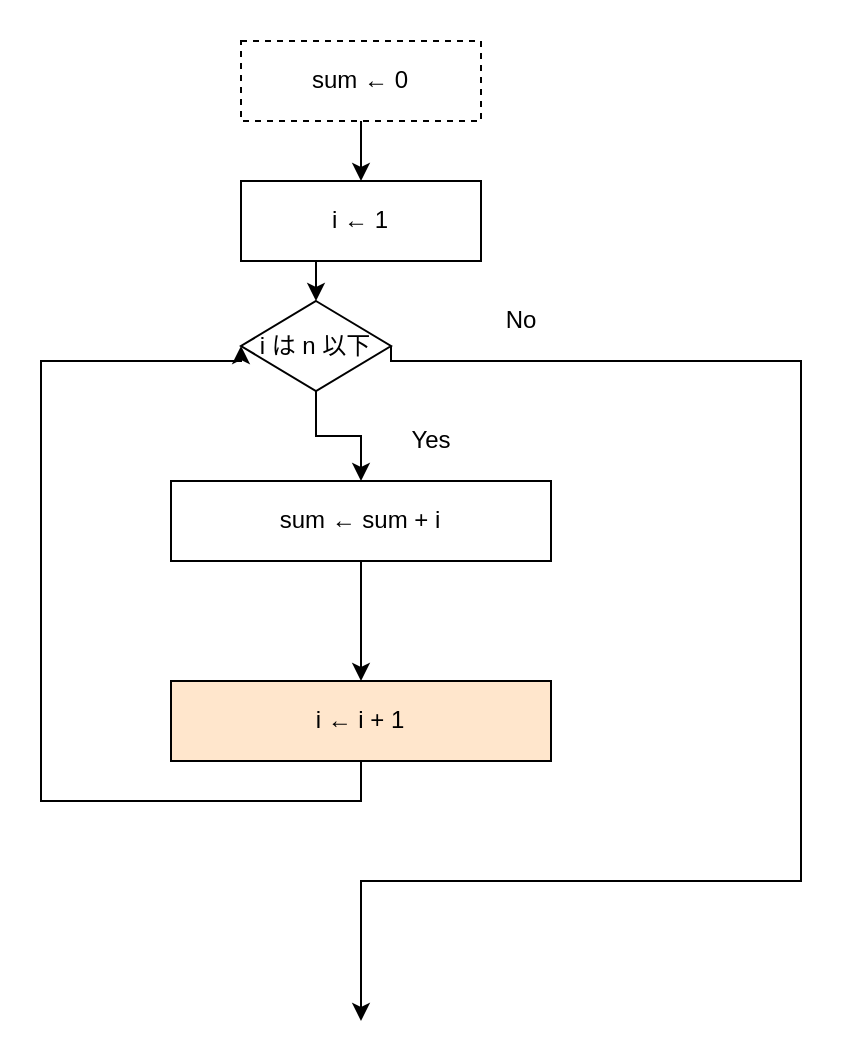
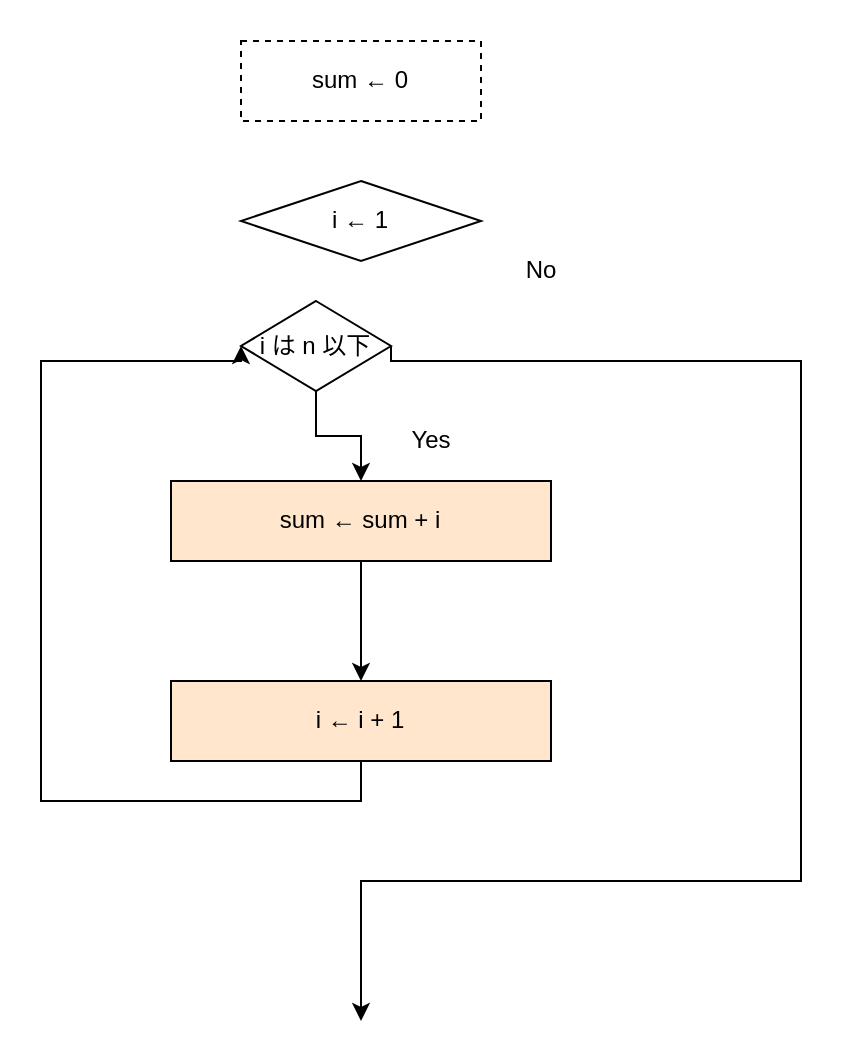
  <mxCell id="0" />
  <mxCell id="1" parent="0" />
- <mxCell id="2" style="edgeStyle=orthogonalEdgeStyle;rounded=0;orthogonalLoop=1;jettySize=auto;html=1;exitX=0.5;exitY=1;exitDx=0;exitDy=0;entryX=0.5;entryY=0;entryDx=0;entryDy=0;" parent="1" source="3" target="5" edge="1"><mxGeometry relative="1" as="geometry" /></mxCell>
  <mxCell id="3" value="sum ← 0" style="rounded=0;whiteSpace=wrap;html=1;dashed=1;" parent="1" vertex="1"><mxGeometry x="120" y="20" width="120" height="40" as="geometry" /></mxCell>
- <mxCell id="4" style="edgeStyle=orthogonalEdgeStyle;rounded=0;orthogonalLoop=1;jettySize=auto;html=1;exitX=0.5;exitY=1;exitDx=0;exitDy=0;entryX=0.5;entryY=0;entryDx=0;entryDy=0;" parent="1" source="5" target="8" edge="1"><mxGeometry relative="1" as="geometry" /></mxCell>
- <mxCell id="5" value="i ← 1" style="rounded=0;whiteSpace=wrap;html=1;" parent="1" vertex="1"><mxGeometry x="120" y="90" width="120" height="40" as="geometry" /></mxCell>
+ <mxCell id="5" value="i ← 1" style="rhombus;whiteSpace=wrap;html=1;" parent="1" vertex="1"><mxGeometry x="120" y="90" width="120" height="40" as="geometry" /></mxCell>
  <mxCell id="6" style="edgeStyle=orthogonalEdgeStyle;rounded=0;orthogonalLoop=1;jettySize=auto;html=1;exitX=0.5;exitY=1;exitDx=0;exitDy=0;entryX=0.5;entryY=0;entryDx=0;entryDy=0;" parent="1" source="8" target="10" edge="1"><mxGeometry relative="1" as="geometry" /></mxCell>
  <mxCell id="7" style="edgeStyle=orthogonalEdgeStyle;rounded=0;orthogonalLoop=1;jettySize=auto;html=1;exitX=1;exitY=0.5;exitDx=0;exitDy=0;" parent="1" source="8" edge="1"><mxGeometry relative="1" as="geometry"><mxPoint x="180" y="510" as="targetPoint" /><Array as="points"><mxPoint x="400" y="180" /><mxPoint x="400" y="440" /><mxPoint x="180" y="440" /></Array></mxGeometry></mxCell>
  <mxCell id="8" value="i は n 以下" style="rhombus;whiteSpace=wrap;html=1;" parent="1" vertex="1"><mxGeometry x="120" y="150" width="75" height="45" as="geometry" /></mxCell>
  <mxCell id="9" style="edgeStyle=orthogonalEdgeStyle;rounded=0;orthogonalLoop=1;jettySize=auto;html=1;exitX=0.5;exitY=1;exitDx=0;exitDy=0;entryX=0.5;entryY=0;entryDx=0;entryDy=0;" parent="1" source="10" target="13" edge="1"><mxGeometry relative="1" as="geometry" /></mxCell>
- <mxCell id="10" value="sum ← sum + i" style="rounded=0;whiteSpace=wrap;html=1;" parent="1" vertex="1"><mxGeometry x="85" y="240" width="190" height="40" as="geometry" /></mxCell>
+ <mxCell id="10" value="sum ← sum + i" style="rounded=0;whiteSpace=wrap;html=1;fillColor=#ffe6cc;" parent="1" vertex="1"><mxGeometry x="85" y="240" width="190" height="40" as="geometry" /></mxCell>
  <mxCell id="11" value="Yes" style="text;html=1;align=center;verticalAlign=middle;resizable=0;points=[];autosize=1;" parent="1" vertex="1"><mxGeometry x="200" y="210" width="30" height="20" as="geometry" /></mxCell>
  <mxCell id="12" style="edgeStyle=orthogonalEdgeStyle;rounded=0;orthogonalLoop=1;jettySize=auto;html=1;exitX=0.5;exitY=1;exitDx=0;exitDy=0;entryX=0;entryY=0.5;entryDx=0;entryDy=0;" parent="1" source="13" target="8" edge="1"><mxGeometry relative="1" as="geometry"><Array as="points"><mxPoint x="180" y="400" /><mxPoint x="20" y="400" /><mxPoint x="20" y="180" /></Array></mxGeometry></mxCell>
  <mxCell id="13" value="i ← i + 1" style="rounded=0;whiteSpace=wrap;html=1;fillColor=#ffe6cc;" parent="1" vertex="1"><mxGeometry x="85" y="340" width="190" height="40" as="geometry" /></mxCell>
- <mxCell id="14" value="No" style="text;html=1;align=center;verticalAlign=middle;resizable=0;points=[];autosize=1;" parent="1" vertex="1"><mxGeometry x="245" y="150" width="30" height="20" as="geometry" /></mxCell>
+ <mxCell id="14" value="No" style="text;html=1;align=center;verticalAlign=middle;resizable=0;points=[];autosize=1;" parent="1" vertex="1"><mxGeometry x="255" y="125" width="30" height="20" as="geometry" /></mxCell>
